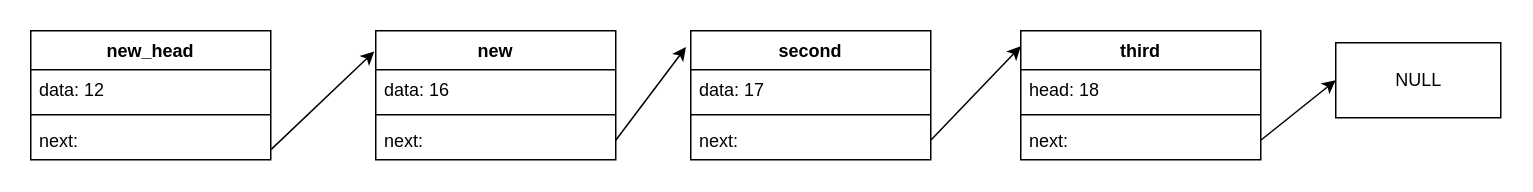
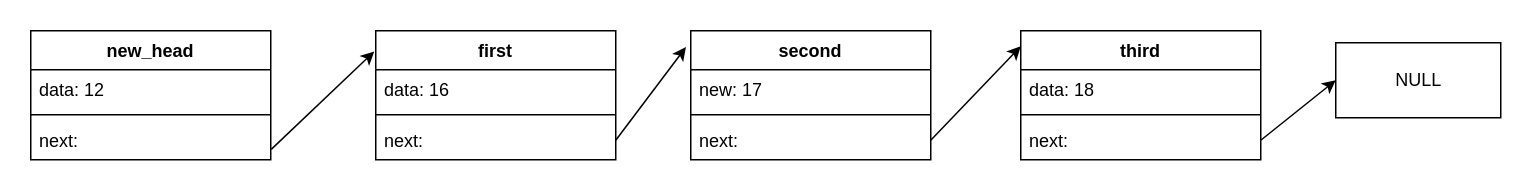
  <mxCell id="0" />
  <mxCell id="1" parent="0" />
- <mxCell id="2" value="new" style="swimlane;fontStyle=1;align=center;verticalAlign=top;childLayout=stackLayout;horizontal=1;startSize=26;horizontalStack=0;resizeParent=1;resizeParentMax=0;resizeLast=0;collapsible=1;marginBottom=0;" vertex="1" parent="1"><mxGeometry x="250" y="20" width="160" height="86" as="geometry" /></mxCell>
+ <mxCell id="2" value="first" style="swimlane;fontStyle=1;align=center;verticalAlign=top;childLayout=stackLayout;horizontal=1;startSize=26;horizontalStack=0;resizeParent=1;resizeParentMax=0;resizeLast=0;collapsible=1;marginBottom=0;" vertex="1" parent="1"><mxGeometry x="250" y="20" width="160" height="86" as="geometry" /></mxCell>
  <mxCell id="3" value="data: 16" style="text;strokeColor=none;fillColor=none;align=left;verticalAlign=top;spacingLeft=4;spacingRight=4;overflow=hidden;rotatable=0;points=[[0,0.5],[1,0.5]];portConstraint=eastwest;" vertex="1" parent="2"><mxGeometry y="26" width="160" height="26" as="geometry" /></mxCell>
  <mxCell id="4" value="" style="line;strokeWidth=1;fillColor=none;align=left;verticalAlign=middle;spacingTop=-1;spacingLeft=3;spacingRight=3;rotatable=0;labelPosition=right;points=[];portConstraint=eastwest;" vertex="1" parent="2"><mxGeometry y="52" width="160" height="8" as="geometry" /></mxCell>
  <mxCell id="5" value="next:&#10;" style="text;strokeColor=none;fillColor=none;align=left;verticalAlign=top;spacingLeft=4;spacingRight=4;overflow=hidden;rotatable=0;points=[[0,0.5],[1,0.5]];portConstraint=eastwest;" vertex="1" parent="2"><mxGeometry y="60" width="160" height="26" as="geometry" /></mxCell>
  <mxCell id="6" value="second" style="swimlane;fontStyle=1;align=center;verticalAlign=top;childLayout=stackLayout;horizontal=1;startSize=26;horizontalStack=0;resizeParent=1;resizeParentMax=0;resizeLast=0;collapsible=1;marginBottom=0;" vertex="1" parent="1"><mxGeometry x="460" y="20" width="160" height="86" as="geometry" /></mxCell>
- <mxCell id="7" value="data: 17&#10;" style="text;strokeColor=none;fillColor=none;align=left;verticalAlign=top;spacingLeft=4;spacingRight=4;overflow=hidden;rotatable=0;points=[[0,0.5],[1,0.5]];portConstraint=eastwest;" vertex="1" parent="6"><mxGeometry y="26" width="160" height="26" as="geometry" /></mxCell>
+ <mxCell id="7" value="new: 17&#10;" style="text;strokeColor=none;fillColor=none;align=left;verticalAlign=top;spacingLeft=4;spacingRight=4;overflow=hidden;rotatable=0;points=[[0,0.5],[1,0.5]];portConstraint=eastwest;" vertex="1" parent="6"><mxGeometry y="26" width="160" height="26" as="geometry" /></mxCell>
  <mxCell id="8" value="" style="line;strokeWidth=1;fillColor=none;align=left;verticalAlign=middle;spacingTop=-1;spacingLeft=3;spacingRight=3;rotatable=0;labelPosition=right;points=[];portConstraint=eastwest;" vertex="1" parent="6"><mxGeometry y="52" width="160" height="8" as="geometry" /></mxCell>
  <mxCell id="9" value="next:&#10;" style="text;strokeColor=none;fillColor=none;align=left;verticalAlign=top;spacingLeft=4;spacingRight=4;overflow=hidden;rotatable=0;points=[[0,0.5],[1,0.5]];portConstraint=eastwest;" vertex="1" parent="6"><mxGeometry y="60" width="160" height="26" as="geometry" /></mxCell>
  <mxCell id="10" value="NULL&lt;br&gt;" style="html=1;" vertex="1" parent="1"><mxGeometry x="890" y="28" width="110" height="50" as="geometry" /></mxCell>
  <mxCell id="11" value="" style="endArrow=classic;html=1;exitX=1;exitY=0.5;exitDx=0;exitDy=0;entryX=-0.02;entryY=0.127;entryDx=0;entryDy=0;entryPerimeter=0;" edge="1" parent="1" source="5" target="6"><mxGeometry width="50" height="50" relative="1" as="geometry"><mxPoint x="430" y="100" as="sourcePoint" /><mxPoint x="480" y="50" as="targetPoint" /></mxGeometry></mxCell>
  <mxCell id="12" value="third" style="swimlane;fontStyle=1;align=center;verticalAlign=top;childLayout=stackLayout;horizontal=1;startSize=26;horizontalStack=0;resizeParent=1;resizeParentMax=0;resizeLast=0;collapsible=1;marginBottom=0;" vertex="1" parent="1"><mxGeometry x="680" y="20" width="160" height="86" as="geometry" /></mxCell>
- <mxCell id="13" value="head: 18" style="text;strokeColor=none;fillColor=none;align=left;verticalAlign=top;spacingLeft=4;spacingRight=4;overflow=hidden;rotatable=0;points=[[0,0.5],[1,0.5]];portConstraint=eastwest;" vertex="1" parent="12"><mxGeometry y="26" width="160" height="26" as="geometry" /></mxCell>
+ <mxCell id="13" value="data: 18" style="text;strokeColor=none;fillColor=none;align=left;verticalAlign=top;spacingLeft=4;spacingRight=4;overflow=hidden;rotatable=0;points=[[0,0.5],[1,0.5]];portConstraint=eastwest;" vertex="1" parent="12"><mxGeometry y="26" width="160" height="26" as="geometry" /></mxCell>
  <mxCell id="14" value="" style="line;strokeWidth=1;fillColor=none;align=left;verticalAlign=middle;spacingTop=-1;spacingLeft=3;spacingRight=3;rotatable=0;labelPosition=right;points=[];portConstraint=eastwest;" vertex="1" parent="12"><mxGeometry y="52" width="160" height="8" as="geometry" /></mxCell>
  <mxCell id="15" value="next:&#10;" style="text;strokeColor=none;fillColor=none;align=left;verticalAlign=top;spacingLeft=4;spacingRight=4;overflow=hidden;rotatable=0;points=[[0,0.5],[1,0.5]];portConstraint=eastwest;" vertex="1" parent="12"><mxGeometry y="60" width="160" height="26" as="geometry" /></mxCell>
  <mxCell id="16" value="" style="endArrow=classic;html=1;exitX=1;exitY=0.5;exitDx=0;exitDy=0;entryX=0;entryY=0.121;entryDx=0;entryDy=0;entryPerimeter=0;" edge="1" parent="1" source="9" target="12"><mxGeometry width="50" height="50" relative="1" as="geometry"><mxPoint x="640" y="0" as="sourcePoint" /><mxPoint x="690" y="-50" as="targetPoint" /></mxGeometry></mxCell>
  <mxCell id="17" value="" style="endArrow=classic;html=1;exitX=1;exitY=0.5;exitDx=0;exitDy=0;entryX=0;entryY=0.5;entryDx=0;entryDy=0;" edge="1" parent="1" source="15" target="10"><mxGeometry width="50" height="50" relative="1" as="geometry"><mxPoint x="820" y="-30" as="sourcePoint" /><mxPoint x="870" y="-80" as="targetPoint" /></mxGeometry></mxCell>
  <mxCell id="18" value="new_head" style="swimlane;fontStyle=1;align=center;verticalAlign=top;childLayout=stackLayout;horizontal=1;startSize=26;horizontalStack=0;resizeParent=1;resizeParentMax=0;resizeLast=0;collapsible=1;marginBottom=0;" vertex="1" parent="1"><mxGeometry x="20" y="20" width="160" height="86" as="geometry" /></mxCell>
  <mxCell id="19" value="data: 12" style="text;strokeColor=none;fillColor=none;align=left;verticalAlign=top;spacingLeft=4;spacingRight=4;overflow=hidden;rotatable=0;points=[[0,0.5],[1,0.5]];portConstraint=eastwest;" vertex="1" parent="18"><mxGeometry y="26" width="160" height="26" as="geometry" /></mxCell>
  <mxCell id="20" value="" style="line;strokeWidth=1;fillColor=none;align=left;verticalAlign=middle;spacingTop=-1;spacingLeft=3;spacingRight=3;rotatable=0;labelPosition=right;points=[];portConstraint=eastwest;" vertex="1" parent="18"><mxGeometry y="52" width="160" height="8" as="geometry" /></mxCell>
  <mxCell id="21" value="next:&#10;" style="text;strokeColor=none;fillColor=none;align=left;verticalAlign=top;spacingLeft=4;spacingRight=4;overflow=hidden;rotatable=0;points=[[0,0.5],[1,0.5]];portConstraint=eastwest;" vertex="1" parent="18"><mxGeometry y="60" width="160" height="26" as="geometry" /></mxCell>
  <mxCell id="22" value="" style="endArrow=classic;html=1;exitX=1.002;exitY=0.734;exitDx=0;exitDy=0;exitPerimeter=0;entryX=-0.006;entryY=0.16;entryDx=0;entryDy=0;entryPerimeter=0;" edge="1" parent="1" source="21" target="2"><mxGeometry width="50" height="50" relative="1" as="geometry"><mxPoint x="330" y="90" as="sourcePoint" /><mxPoint x="380" y="40" as="targetPoint" /></mxGeometry></mxCell>
